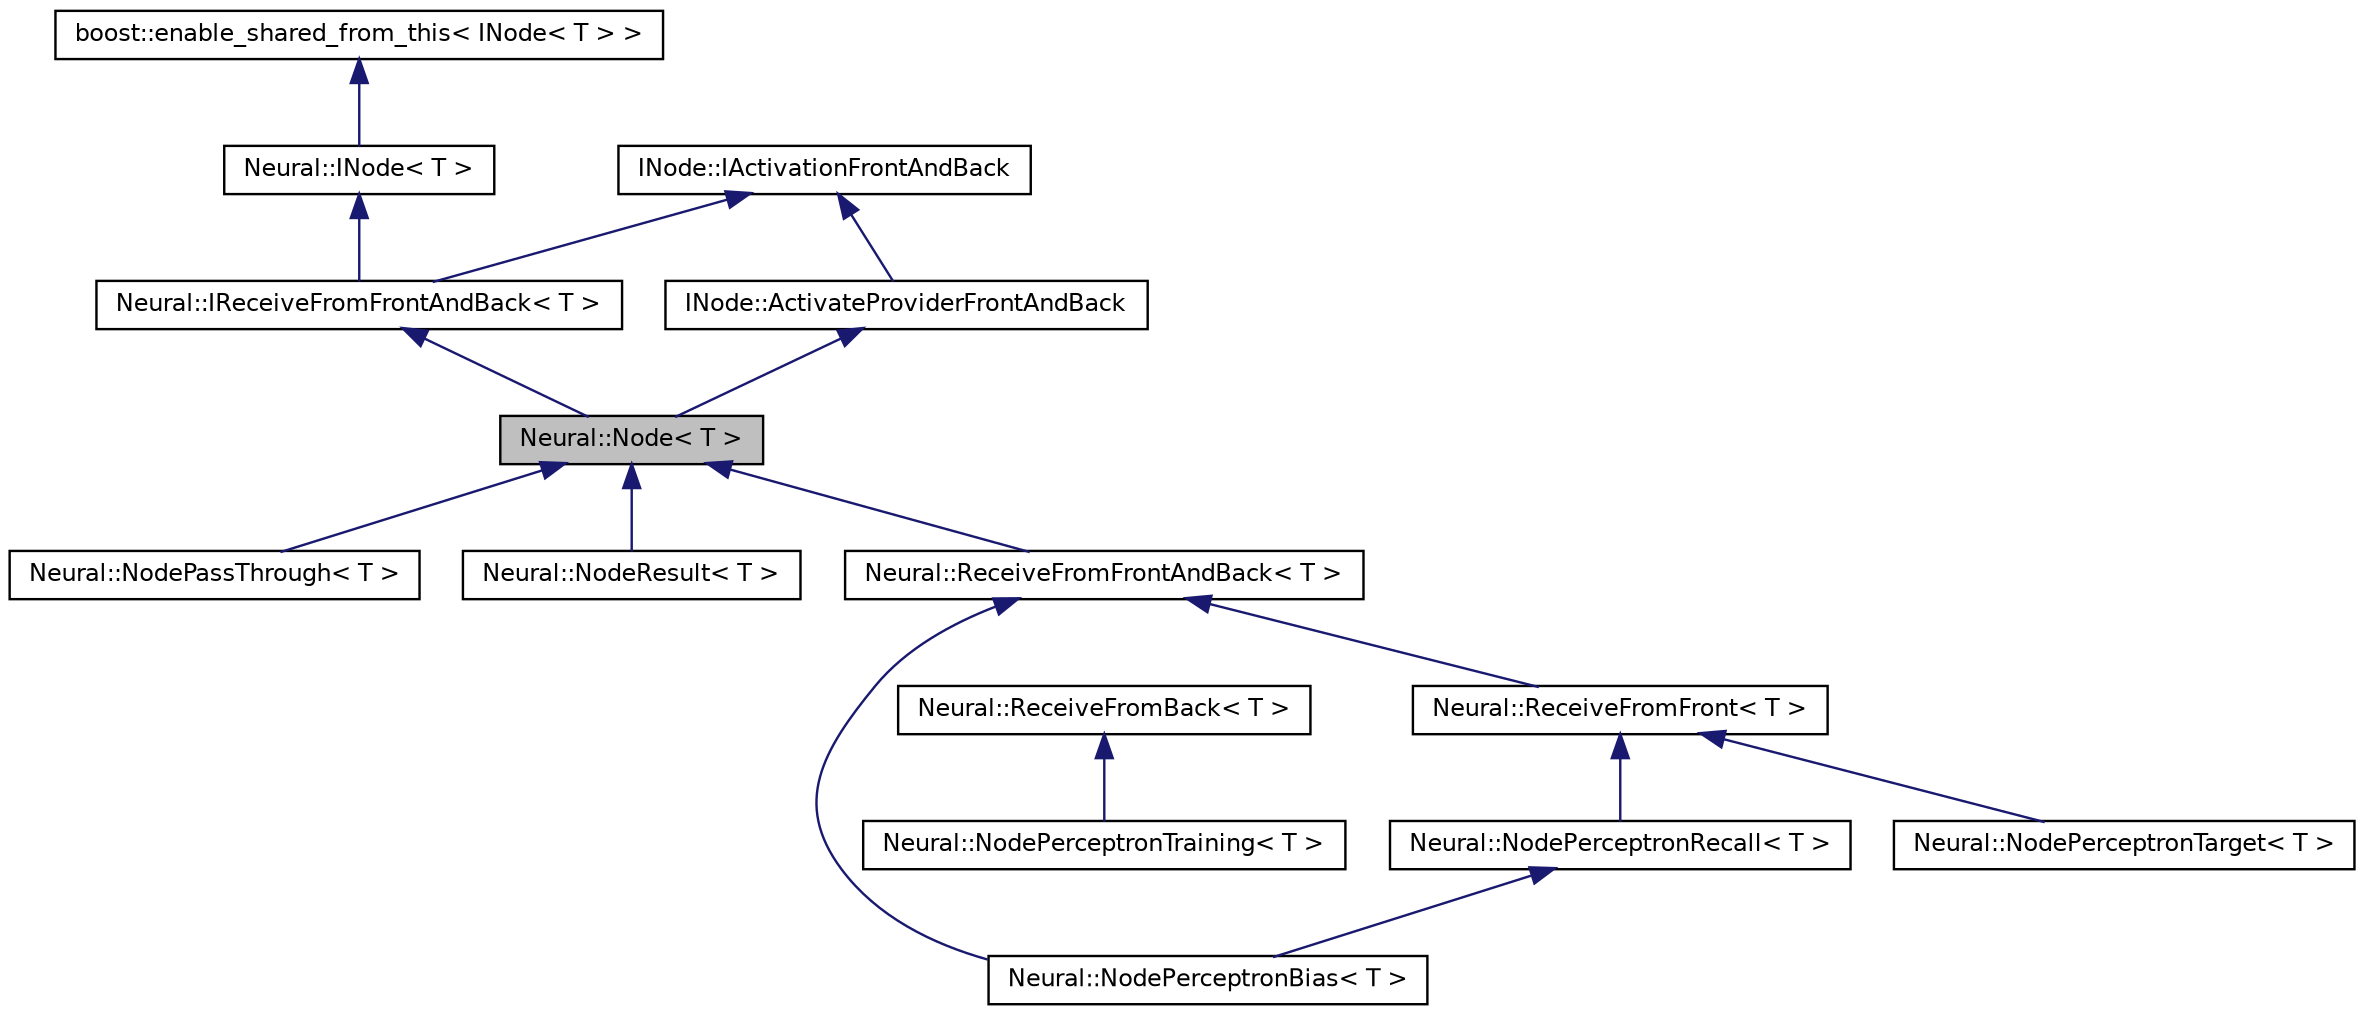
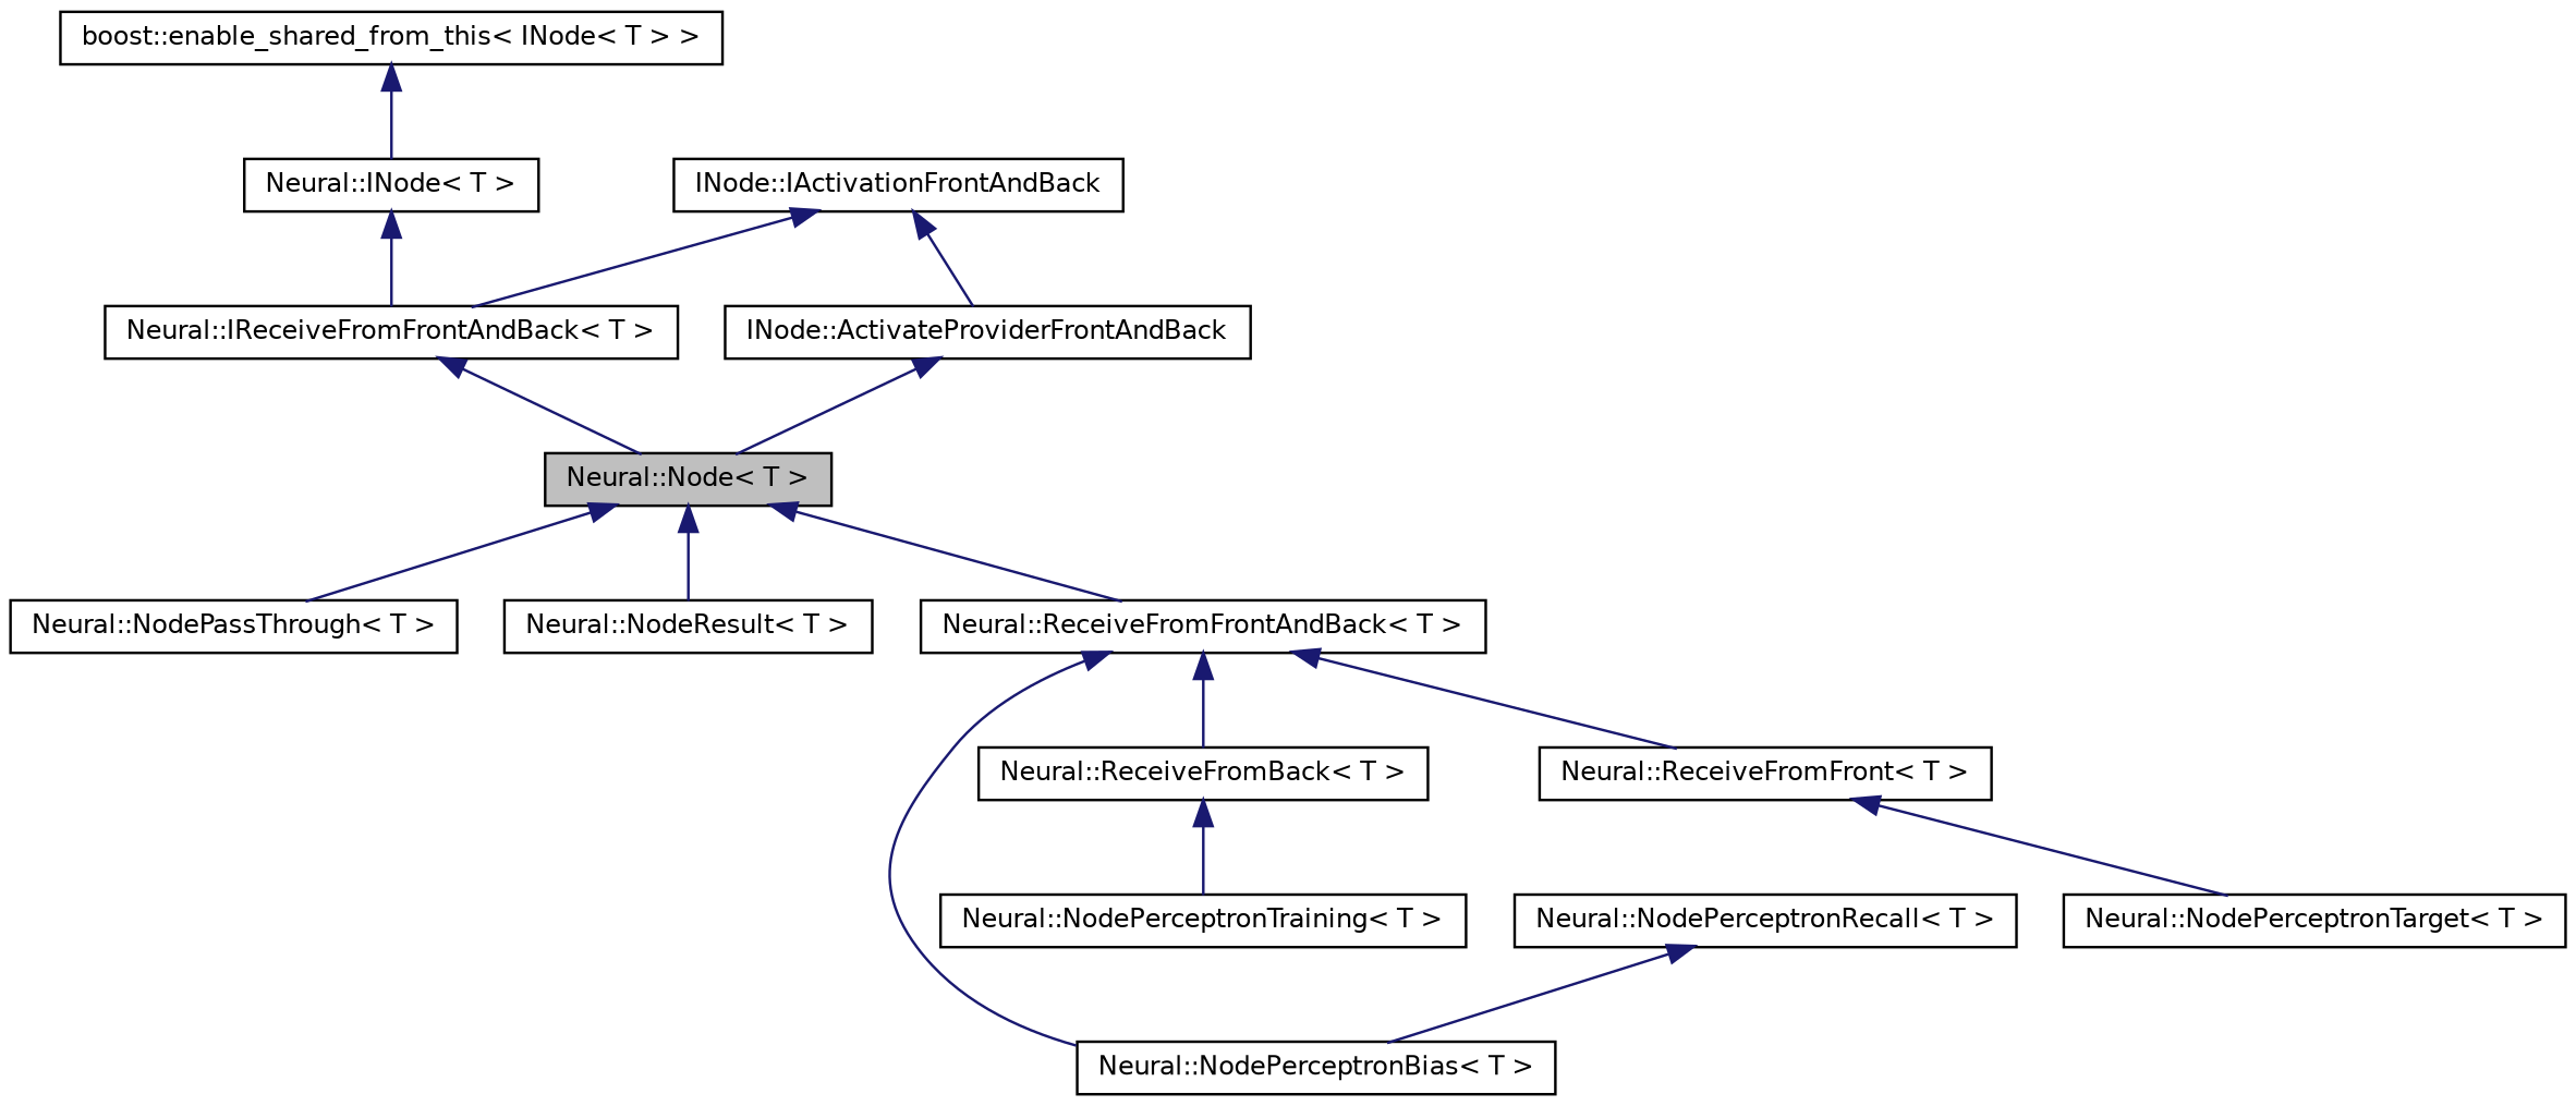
  digraph {
    rankdir=TB
    node [color=black fillcolor=white fontname=Helvetica fontsize=10 shape=record style=filled]
    edge [color=midnightblue dir=back fontname=Helvetica fontsize=10 labelfontname=Helvetica labelfontsize=10 style=solid]
    n1 [fillcolor=grey75 fontcolor=black height=0.2 label="Neural::Node\< T \>" width=0.4]
    n2 [height=0.2 label="Neural::NodePassThrough\< T \>" width=0.4]
    n3 [height=0.2 label="Neural::NodeResult\< T \>" width=0.4]
    n4 [height=0.2 label="Neural::ReceiveFromFrontAndBack\< T \>" width=0.4]
    n5 [height=0.2 label="Neural::NodePerceptronBias\< T \>" width=0.4]
    n6 [height=0.2 label="Neural::ReceiveFromBack\< T \>" width=0.4]
    n7 [height=0.2 label="Neural::ReceiveFromFront\< T \>" width=0.4]
    n8 [height=0.2 label="Neural::IReceiveFromFrontAndBack\< T \>" width=0.4]
    n9 [height=0.2 label="Neural::INode\< T \>" width=0.4]
    n10 [height=0.2 label="boost::enable_shared_from_this\< INode\< T \> \>" width=0.4]
    n11 [height=0.2 label="INode::ActivateProviderFrontAndBack" width=0.4]
    n12 [height=0.2 label="INode::IActivationFrontAndBack" width=0.4]
    n13 [height=0.2 label="Neural::NodePerceptronTraining\< T \>" width=0.4]
    n14 [height=0.2 label="Neural::NodePerceptronRecall\< T \>" width=0.4]
    n15 [height=0.2 label="Neural::NodePerceptronTarget\< T \>" width=0.4]
    n1 -> n2
    n1 -> n3
    n1 -> n4
    n4 -> n5
+   n4 -> n6
    n4 -> n7
    n6 -> n13
-   n7 -> n14
    n7 -> n15
    n8 -> n1
    n9 -> n8
    n10 -> n9
    n11 -> n1
    n12 -> n8
    n12 -> n11
    n14 -> n5
  }
